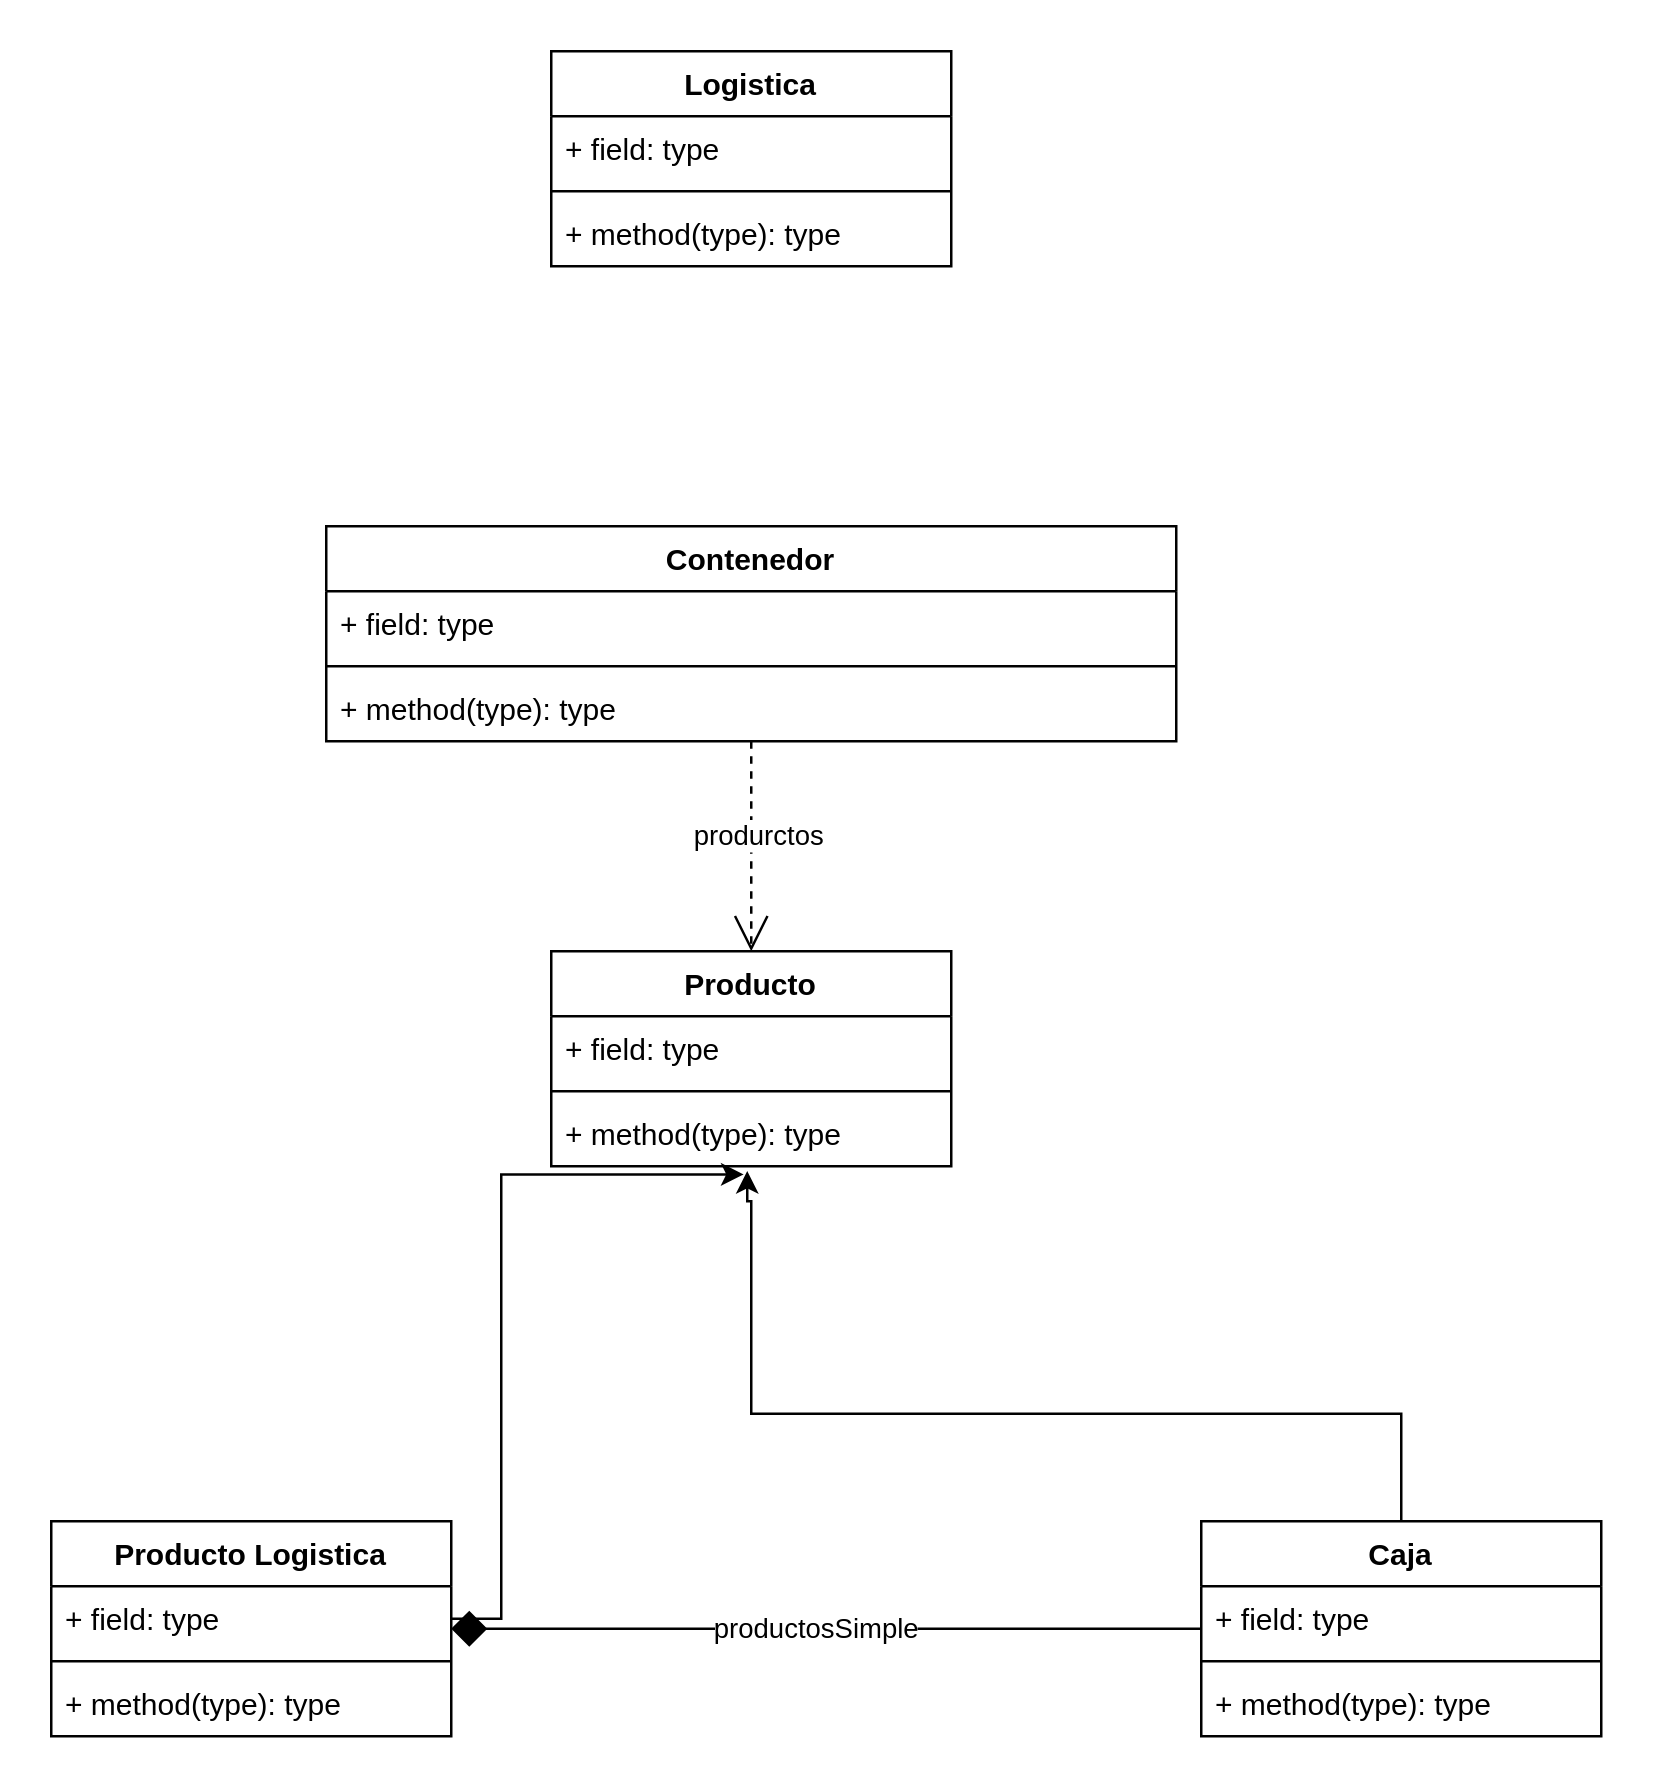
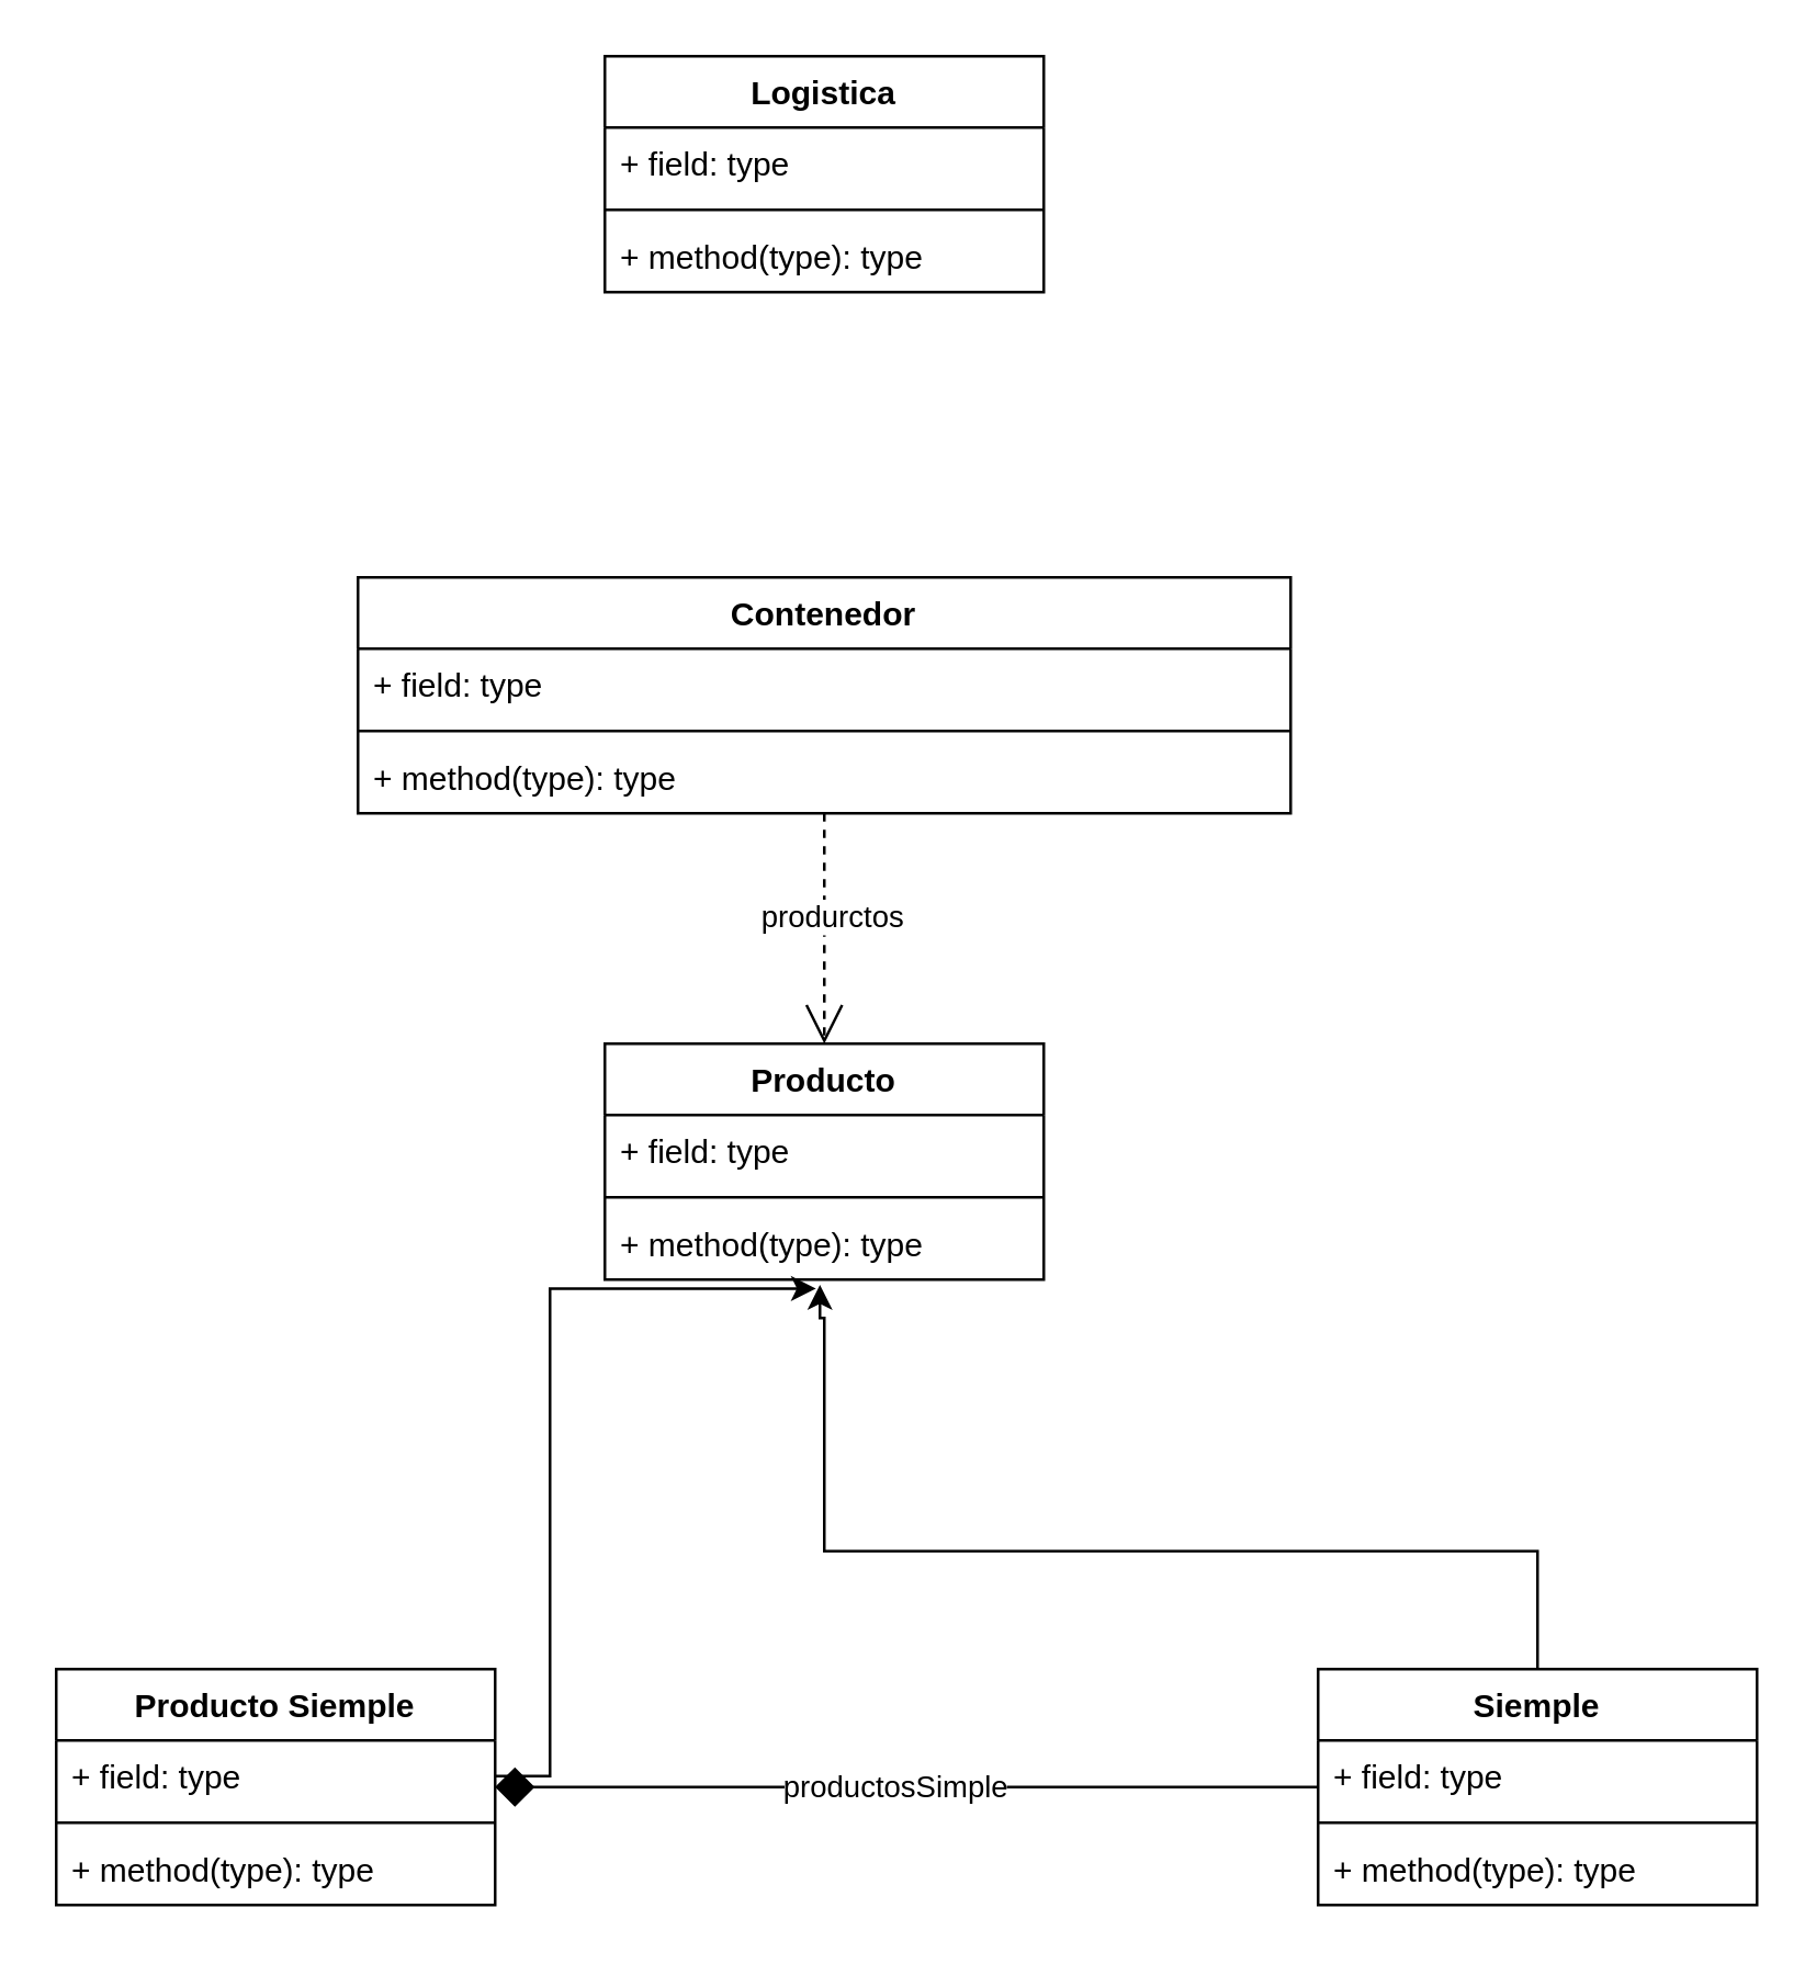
  <mxCell id="0" />
  <mxCell id="1" parent="0" />
  <mxCell id="2" value="Contenedor" style="swimlane;fontStyle=1;align=center;verticalAlign=top;childLayout=stackLayout;horizontal=1;startSize=26;horizontalStack=0;resizeParent=1;resizeParentMax=0;resizeLast=0;collapsible=1;marginBottom=0;whiteSpace=wrap;html=1;" parent="1" vertex="1"><mxGeometry x="130" y="210" width="340" height="86" as="geometry" /></mxCell>
  <mxCell id="3" value="+ field: type" style="text;strokeColor=none;fillColor=none;align=left;verticalAlign=top;spacingLeft=4;spacingRight=4;overflow=hidden;rotatable=0;points=[[0,0.5],[1,0.5]];portConstraint=eastwest;whiteSpace=wrap;html=1;" parent="2" vertex="1"><mxGeometry y="26" width="340" height="26" as="geometry" /></mxCell>
  <mxCell id="4" value="" style="line;strokeWidth=1;fillColor=none;align=left;verticalAlign=middle;spacingTop=-1;spacingLeft=3;spacingRight=3;rotatable=0;labelPosition=right;points=[];portConstraint=eastwest;strokeColor=inherit;" parent="2" vertex="1"><mxGeometry y="52" width="340" height="8" as="geometry" /></mxCell>
  <mxCell id="5" value="+ method(type): type" style="text;strokeColor=none;fillColor=none;align=left;verticalAlign=top;spacingLeft=4;spacingRight=4;overflow=hidden;rotatable=0;points=[[0,0.5],[1,0.5]];portConstraint=eastwest;whiteSpace=wrap;html=1;" parent="2" vertex="1"><mxGeometry y="60" width="340" height="26" as="geometry" /></mxCell>
  <mxCell id="6" value="Producto" style="swimlane;fontStyle=1;align=center;verticalAlign=top;childLayout=stackLayout;horizontal=1;startSize=26;horizontalStack=0;resizeParent=1;resizeParentMax=0;resizeLast=0;collapsible=1;marginBottom=0;whiteSpace=wrap;html=1;" parent="1" vertex="1"><mxGeometry x="220" y="380" width="160" height="86" as="geometry" /></mxCell>
  <mxCell id="7" value="+ field: type" style="text;strokeColor=none;fillColor=none;align=left;verticalAlign=top;spacingLeft=4;spacingRight=4;overflow=hidden;rotatable=0;points=[[0,0.5],[1,0.5]];portConstraint=eastwest;whiteSpace=wrap;html=1;" parent="6" vertex="1"><mxGeometry y="26" width="160" height="26" as="geometry" /></mxCell>
  <mxCell id="8" value="" style="line;strokeWidth=1;fillColor=none;align=left;verticalAlign=middle;spacingTop=-1;spacingLeft=3;spacingRight=3;rotatable=0;labelPosition=right;points=[];portConstraint=eastwest;strokeColor=inherit;" parent="6" vertex="1"><mxGeometry y="52" width="160" height="8" as="geometry" /></mxCell>
  <mxCell id="9" value="+ method(type): type" style="text;strokeColor=none;fillColor=none;align=left;verticalAlign=top;spacingLeft=4;spacingRight=4;overflow=hidden;rotatable=0;points=[[0,0.5],[1,0.5]];portConstraint=eastwest;whiteSpace=wrap;html=1;" parent="6" vertex="1"><mxGeometry y="60" width="160" height="26" as="geometry" /></mxCell>
- <mxCell id="10" value="Producto Logistica" style="swimlane;fontStyle=1;align=center;verticalAlign=top;childLayout=stackLayout;horizontal=1;startSize=26;horizontalStack=0;resizeParent=1;resizeParentMax=0;resizeLast=0;collapsible=1;marginBottom=0;whiteSpace=wrap;html=1;" parent="1" vertex="1"><mxGeometry x="20" y="608" width="160" height="86" as="geometry" /></mxCell>
+ <mxCell id="10" value="Producto Siemple" style="swimlane;fontStyle=1;align=center;verticalAlign=top;childLayout=stackLayout;horizontal=1;startSize=26;horizontalStack=0;resizeParent=1;resizeParentMax=0;resizeLast=0;collapsible=1;marginBottom=0;whiteSpace=wrap;html=1;" parent="1" vertex="1"><mxGeometry x="20" y="608" width="160" height="86" as="geometry" /></mxCell>
  <mxCell id="11" value="+ field: type" style="text;strokeColor=none;fillColor=none;align=left;verticalAlign=top;spacingLeft=4;spacingRight=4;overflow=hidden;rotatable=0;points=[[0,0.5],[1,0.5]];portConstraint=eastwest;whiteSpace=wrap;html=1;" parent="10" vertex="1"><mxGeometry y="26" width="160" height="26" as="geometry" /></mxCell>
  <mxCell id="12" value="" style="line;strokeWidth=1;fillColor=none;align=left;verticalAlign=middle;spacingTop=-1;spacingLeft=3;spacingRight=3;rotatable=0;labelPosition=right;points=[];portConstraint=eastwest;strokeColor=inherit;" parent="10" vertex="1"><mxGeometry y="52" width="160" height="8" as="geometry" /></mxCell>
  <mxCell id="13" value="+ method(type): type" style="text;strokeColor=none;fillColor=none;align=left;verticalAlign=top;spacingLeft=4;spacingRight=4;overflow=hidden;rotatable=0;points=[[0,0.5],[1,0.5]];portConstraint=eastwest;whiteSpace=wrap;html=1;" parent="10" vertex="1"><mxGeometry y="60" width="160" height="26" as="geometry" /></mxCell>
- <mxCell id="14" value="Caja" style="swimlane;fontStyle=1;align=center;verticalAlign=top;childLayout=stackLayout;horizontal=1;startSize=26;horizontalStack=0;resizeParent=1;resizeParentMax=0;resizeLast=0;collapsible=1;marginBottom=0;whiteSpace=wrap;html=1;" parent="1" vertex="1"><mxGeometry x="480" y="608" width="160" height="86" as="geometry" /></mxCell>
+ <mxCell id="14" value="Siemple" style="swimlane;fontStyle=1;align=center;verticalAlign=top;childLayout=stackLayout;horizontal=1;startSize=26;horizontalStack=0;resizeParent=1;resizeParentMax=0;resizeLast=0;collapsible=1;marginBottom=0;whiteSpace=wrap;html=1;" parent="1" vertex="1"><mxGeometry x="480" y="608" width="160" height="86" as="geometry" /></mxCell>
  <mxCell id="15" value="+ field: type" style="text;strokeColor=none;fillColor=none;align=left;verticalAlign=top;spacingLeft=4;spacingRight=4;overflow=hidden;rotatable=0;points=[[0,0.5],[1,0.5]];portConstraint=eastwest;whiteSpace=wrap;html=1;" parent="14" vertex="1"><mxGeometry y="26" width="160" height="26" as="geometry" /></mxCell>
  <mxCell id="16" value="" style="line;strokeWidth=1;fillColor=none;align=left;verticalAlign=middle;spacingTop=-1;spacingLeft=3;spacingRight=3;rotatable=0;labelPosition=right;points=[];portConstraint=eastwest;strokeColor=inherit;" parent="14" vertex="1"><mxGeometry y="52" width="160" height="8" as="geometry" /></mxCell>
  <mxCell id="17" value="+ method(type): type" style="text;strokeColor=none;fillColor=none;align=left;verticalAlign=top;spacingLeft=4;spacingRight=4;overflow=hidden;rotatable=0;points=[[0,0.5],[1,0.5]];portConstraint=eastwest;whiteSpace=wrap;html=1;" parent="14" vertex="1"><mxGeometry y="60" width="160" height="26" as="geometry" /></mxCell>
  <mxCell id="18" style="edgeStyle=orthogonalEdgeStyle;rounded=0;orthogonalLoop=1;jettySize=auto;html=1;entryX=0.49;entryY=1.072;entryDx=0;entryDy=0;entryPerimeter=0;" parent="1" source="14" target="9" edge="1"><mxGeometry relative="1" as="geometry"><Array as="points"><mxPoint x="300" y="565" /><mxPoint x="300" y="480" /><mxPoint x="298" y="480" /></Array></mxGeometry></mxCell>
  <mxCell id="19" style="edgeStyle=orthogonalEdgeStyle;rounded=0;orthogonalLoop=1;jettySize=auto;html=1;entryX=0.481;entryY=1.125;entryDx=0;entryDy=0;entryPerimeter=0;" parent="1" source="11" target="9" edge="1"><mxGeometry relative="1" as="geometry"><mxPoint x="320" y="470" as="targetPoint" /></mxGeometry></mxCell>
  <mxCell id="20" value="Logistica&lt;div&gt;&lt;br&gt;&lt;/div&gt;" style="swimlane;fontStyle=1;align=center;verticalAlign=top;childLayout=stackLayout;horizontal=1;startSize=26;horizontalStack=0;resizeParent=1;resizeParentMax=0;resizeLast=0;collapsible=1;marginBottom=0;whiteSpace=wrap;html=1;" parent="1" vertex="1"><mxGeometry x="220" y="20" width="160" height="86" as="geometry" /></mxCell>
  <mxCell id="21" value="+ field: type" style="text;strokeColor=none;fillColor=none;align=left;verticalAlign=top;spacingLeft=4;spacingRight=4;overflow=hidden;rotatable=0;points=[[0,0.5],[1,0.5]];portConstraint=eastwest;whiteSpace=wrap;html=1;" parent="20" vertex="1"><mxGeometry y="26" width="160" height="26" as="geometry" /></mxCell>
  <mxCell id="22" value="" style="line;strokeWidth=1;fillColor=none;align=left;verticalAlign=middle;spacingTop=-1;spacingLeft=3;spacingRight=3;rotatable=0;labelPosition=right;points=[];portConstraint=eastwest;strokeColor=inherit;" parent="20" vertex="1"><mxGeometry y="52" width="160" height="8" as="geometry" /></mxCell>
  <mxCell id="23" value="+ method(type): type" style="text;strokeColor=none;fillColor=none;align=left;verticalAlign=top;spacingLeft=4;spacingRight=4;overflow=hidden;rotatable=0;points=[[0,0.5],[1,0.5]];portConstraint=eastwest;whiteSpace=wrap;html=1;" parent="20" vertex="1"><mxGeometry y="60" width="160" height="26" as="geometry" /></mxCell>
  <mxCell id="24" value="" style="endArrow=open;endFill=1;endSize=12;html=1;rounded=0;dashed=1;" parent="1" source="2" target="6" edge="1"><mxGeometry width="160" relative="1" as="geometry"><mxPoint x="290" y="160" as="sourcePoint" /><mxPoint x="450" y="160" as="targetPoint" /></mxGeometry></mxCell>
  <mxCell id="25" value="produrctos&lt;span style=&quot;color: rgba(0, 0, 0, 0); font-family: monospace; font-size: 0px; text-align: start; background-color: rgb(27, 29, 30);&quot;&gt;%3CmxGraphModel%3E%3Croot%3E%3CmxCell%20id%3D%220%22%2F%3E%3CmxCell%20id%3D%221%22%20parent%3D%220%22%2F%3E%3CmxCell%20id%3D%222%22%20value%3D%22%22%20style%3D%22endArrow%3Dopen%3BendFill%3D1%3BendSize%3D12%3Bhtml%3D1%3Brounded%3D0%3B%22%20edge%3D%221%22%20parent%3D%221%22%3E%3CmxGeometry%20width%3D%22160%22%20relative%3D%221%22%20as%3D%22geometry%22%3E%3CmxPoint%20x%3D%221110%22%20y%3D%22170%22%20as%3D%22sourcePoint%22%2F%3E%3CmxPoint%20x%3D%221270%22%20y%3D%22170%22%20as%3D%22targetPoint%22%2F%3E%3C%2FmxGeometry%3E%3C%2FmxCell%3E%3C%2Froot%3E%3C%2FmxGraphModel%3E&lt;/span&gt;" style="edgeLabel;html=1;align=center;verticalAlign=middle;resizable=0;points=[];" parent="24" vertex="1" connectable="0"><mxGeometry x="-0.118" y="2" relative="1" as="geometry"><mxPoint as="offset" /></mxGeometry></mxCell>
  <mxCell id="26" value="" style="endArrow=diamond;endFill=1;endSize=12;html=1;rounded=0;" parent="1" source="14" target="10" edge="1"><mxGeometry width="160" relative="1" as="geometry"><mxPoint x="660" y="340" as="sourcePoint" /><mxPoint x="550" y="350" as="targetPoint" /></mxGeometry></mxCell>
  <mxCell id="27" value="productosSimple" style="edgeLabel;html=1;align=center;verticalAlign=middle;resizable=0;points=[];" parent="26" vertex="1" connectable="0"><mxGeometry x="0.03" y="-1" relative="1" as="geometry"><mxPoint as="offset" /></mxGeometry></mxCell>
